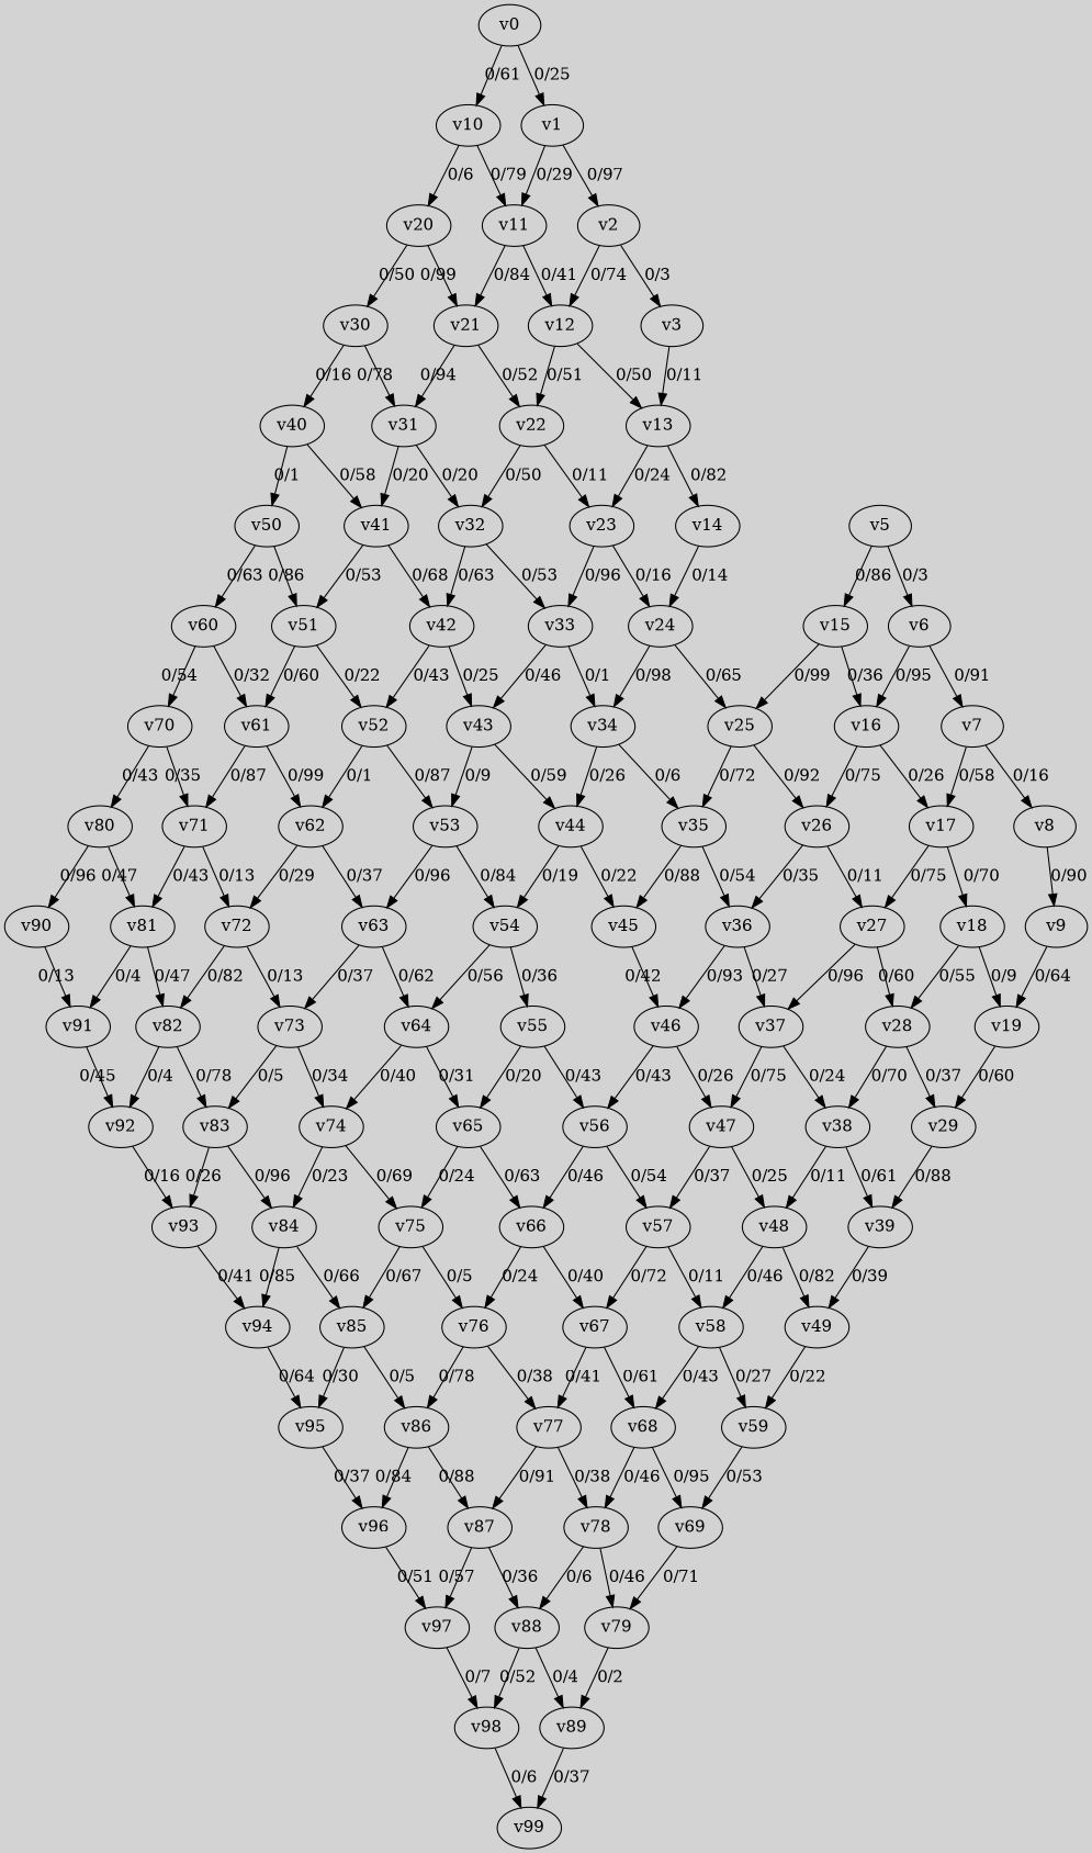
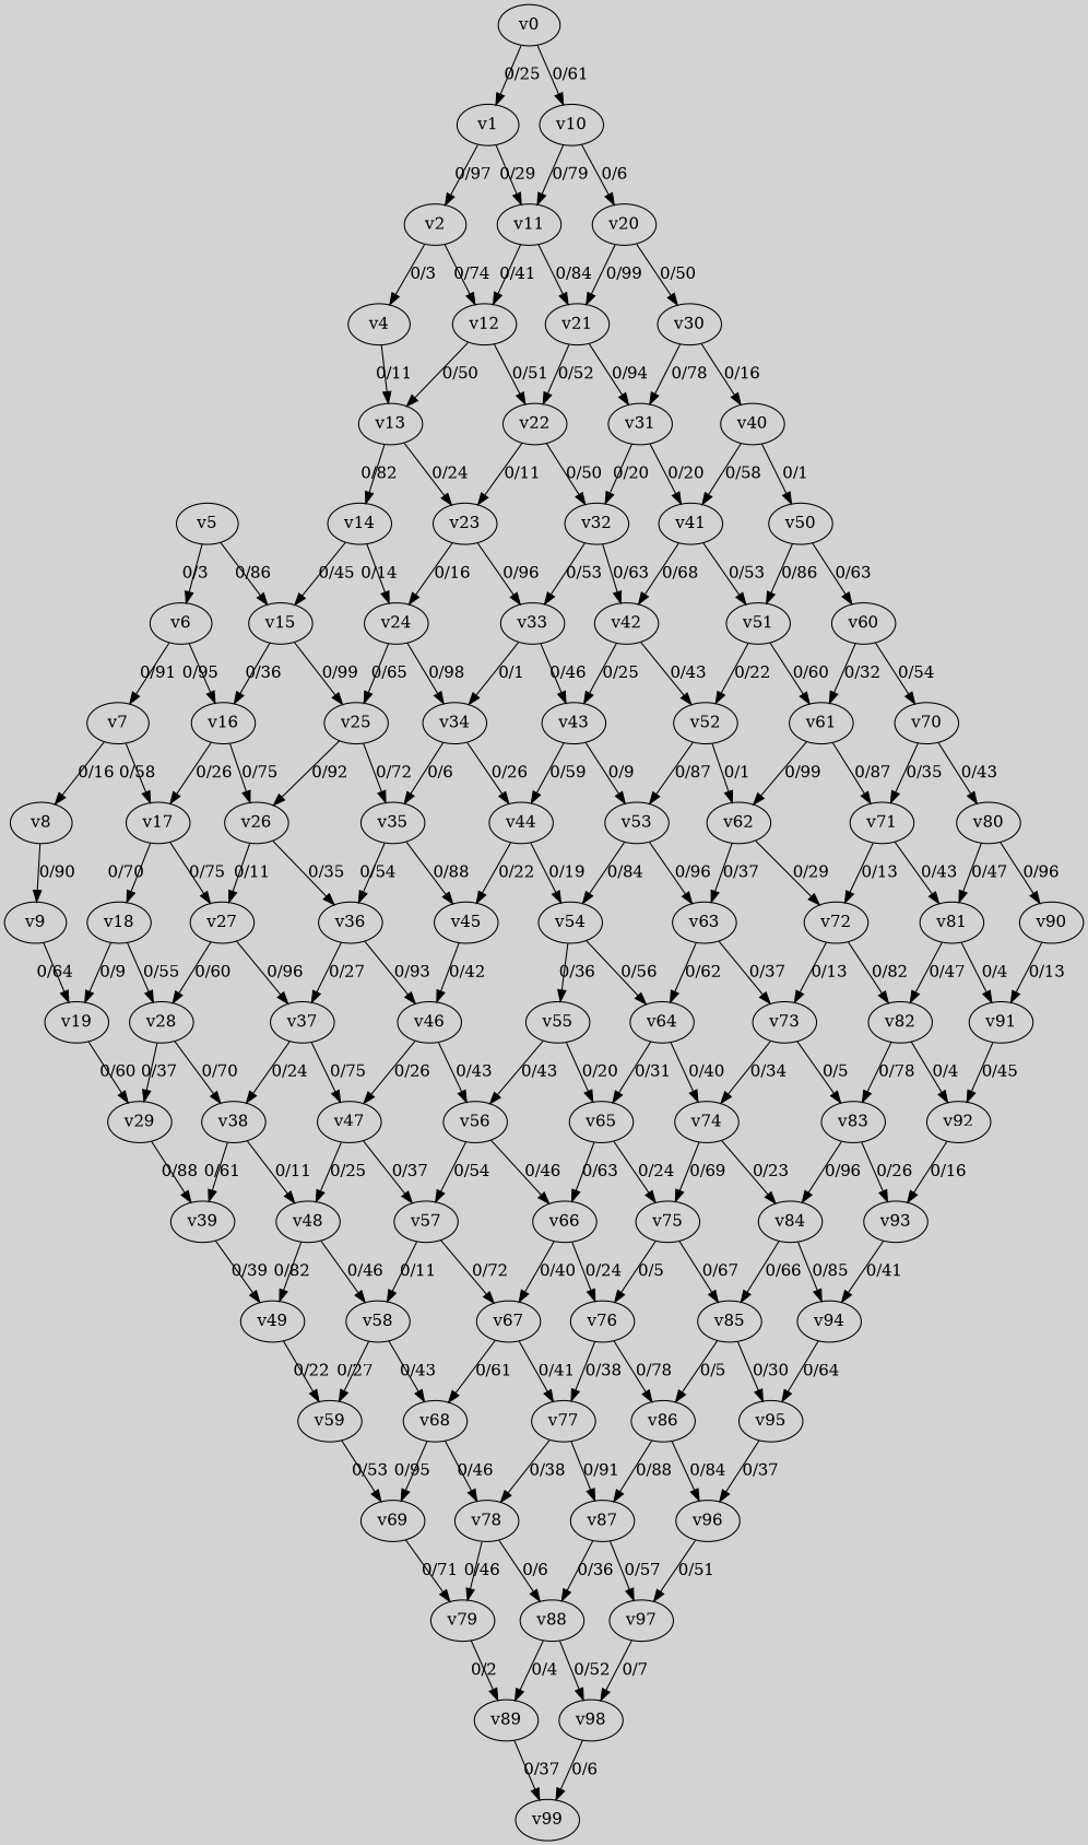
  digraph {
    bgcolor=lightgray
    fontname="DejaVu Serif"
    splines=line
    node [fontname="DejaVu Serif" style=filled]
    edge [fontname="DejaVu Serif"]
    v0
    v1
    v10
    v2
    v11
    v20
-   v3
+   v3 [label=v4]
    v12
    v21
    v13
    v22
    v14
    v23
    v5
    v6
    v15
    v24
    v7
    v16
    v25
    v8
    v17
    v26
    v9
    v18
    v27
    v19
    v28
    v29
    v30
    v31
    v32
    v33
    v34
    v35
    v36
    v37
    v38
    v39
    v40
    v41
    v42
    v43
    v44
    v45
    v46
    v47
    v48
    v49
    v50
    v51
    v52
    v53
    v54
    v56
    v57
    v58
    v59
    v60
    v61
    v62
    v63
    v55
    v64
    v65
    v66
    v67
    v68
    v69
    v70
    v71
    v72
    v73
    v74
    v75
    v76
    v77
    v78
    v79
    v80
    v81
    v82
    v83
    v84
    v85
    v86
    v87
    v88
    v89
    v90
    v91
    v92
    v93
    v94
    v95
    v96
    v97
    v98
    v99
    v0 -> v1 [label="0/25"]
    v0 -> v10 [label="0/61"]
    v1 -> v2 [label="0/97"]
    v1 -> v11 [label="0/29"]
    v10 -> v11 [label="0/79"]
    v10 -> v20 [label="0/6"]
    v2 -> v3 [label="0/3"]
    v2 -> v12 [label="0/74"]
    v11 -> v12 [label="0/41"]
    v11 -> v21 [label="0/84"]
    v20 -> v21 [label="0/99"]
    v20 -> v30 [label="0/50"]
    v3 -> v13 [label="0/11"]
    v12 -> v13 [label="0/50"]
    v12 -> v22 [label="0/51"]
    v21 -> v22 [label="0/52"]
    v21 -> v31 [label="0/94"]
    v13 -> v14 [label="0/82"]
    v13 -> v23 [label="0/24"]
    v22 -> v23 [label="0/11"]
    v22 -> v32 [label="0/50"]
+   v14 -> v15 [label="0/45"]
    v14 -> v24 [label="0/14"]
    v23 -> v24 [label="0/16"]
    v23 -> v33 [label="0/96"]
    v5 -> v6 [label="0/3"]
    v5 -> v15 [label="0/86"]
    v6 -> v7 [label="0/91"]
    v6 -> v16 [label="0/95"]
    v15 -> v16 [label="0/36"]
    v15 -> v25 [label="0/99"]
    v24 -> v25 [label="0/65"]
    v24 -> v34 [label="0/98"]
    v7 -> v8 [label="0/16"]
    v7 -> v17 [label="0/58"]
    v16 -> v17 [label="0/26"]
    v16 -> v26 [label="0/75"]
    v25 -> v26 [label="0/92"]
    v25 -> v35 [label="0/72"]
    v8 -> v9 [label="0/90"]
    v17 -> v18 [label="0/70"]
    v17 -> v27 [label="0/75"]
    v26 -> v27 [label="0/11"]
    v26 -> v36 [label="0/35"]
    v9 -> v19 [label="0/64"]
    v18 -> v19 [label="0/9"]
    v18 -> v28 [label="0/55"]
    v27 -> v28 [label="0/60"]
    v27 -> v37 [label="0/96"]
    v19 -> v29 [label="0/60"]
    v28 -> v29 [label="0/37"]
    v28 -> v38 [label="0/70"]
    v29 -> v39 [label="0/88"]
    v30 -> v31 [label="0/78"]
    v30 -> v40 [label="0/16"]
    v31 -> v32 [label="0/20"]
    v31 -> v41 [label="0/20"]
    v32 -> v33 [label="0/53"]
    v32 -> v42 [label="0/63"]
    v33 -> v34 [label="0/1"]
    v33 -> v43 [label="0/46"]
    v34 -> v35 [label="0/6"]
    v34 -> v44 [label="0/26"]
    v35 -> v36 [label="0/54"]
    v35 -> v45 [label="0/88"]
    v36 -> v37 [label="0/27"]
    v36 -> v46 [label="0/93"]
    v37 -> v38 [label="0/24"]
    v37 -> v47 [label="0/75"]
    v38 -> v39 [label="0/61"]
    v38 -> v48 [label="0/11"]
    v39 -> v49 [label="0/39"]
    v40 -> v41 [label="0/58"]
    v40 -> v50 [label="0/1"]
    v41 -> v42 [label="0/68"]
    v41 -> v51 [label="0/53"]
    v42 -> v43 [label="0/25"]
    v42 -> v52 [label="0/43"]
    v43 -> v44 [label="0/59"]
    v43 -> v53 [label="0/9"]
    v44 -> v45 [label="0/22"]
    v44 -> v54 [label="0/19"]
    v45 -> v46 [label="0/42"]
    v46 -> v47 [label="0/26"]
    v46 -> v56 [label="0/43"]
    v47 -> v48 [label="0/25"]
    v47 -> v57 [label="0/37"]
    v48 -> v49 [label="0/82"]
    v48 -> v58 [label="0/46"]
    v49 -> v59 [label="0/22"]
    v50 -> v51 [label="0/86"]
    v50 -> v60 [label="0/63"]
    v51 -> v52 [label="0/22"]
    v51 -> v61 [label="0/60"]
    v52 -> v53 [label="0/87"]
    v52 -> v62 [label="0/1"]
    v53 -> v54 [label="0/84"]
    v53 -> v63 [label="0/96"]
    v54 -> v55 [label="0/36"]
    v54 -> v64 [label="0/56"]
    v56 -> v57 [label="0/54"]
    v56 -> v66 [label="0/46"]
    v57 -> v58 [label="0/11"]
    v57 -> v67 [label="0/72"]
    v58 -> v59 [label="0/27"]
    v58 -> v68 [label="0/43"]
    v59 -> v69 [label="0/53"]
    v60 -> v61 [label="0/32"]
    v60 -> v70 [label="0/54"]
    v61 -> v62 [label="0/99"]
    v61 -> v71 [label="0/87"]
    v62 -> v63 [label="0/37"]
    v62 -> v72 [label="0/29"]
    v63 -> v64 [label="0/62"]
    v63 -> v73 [label="0/37"]
    v55 -> v56 [label="0/43"]
    v55 -> v65 [label="0/20"]
    v64 -> v65 [label="0/31"]
    v64 -> v74 [label="0/40"]
    v65 -> v66 [label="0/63"]
    v65 -> v75 [label="0/24"]
    v66 -> v67 [label="0/40"]
    v66 -> v76 [label="0/24"]
    v67 -> v68 [label="0/61"]
    v67 -> v77 [label="0/41"]
    v68 -> v69 [label="0/95"]
    v68 -> v78 [label="0/46"]
    v69 -> v79 [label="0/71"]
    v70 -> v71 [label="0/35"]
    v70 -> v80 [label="0/43"]
    v71 -> v72 [label="0/13"]
    v71 -> v81 [label="0/43"]
    v72 -> v73 [label="0/13"]
    v72 -> v82 [label="0/82"]
    v73 -> v74 [label="0/34"]
    v73 -> v83 [label="0/5"]
    v74 -> v75 [label="0/69"]
    v74 -> v84 [label="0/23"]
    v75 -> v76 [label="0/5"]
    v75 -> v85 [label="0/67"]
    v76 -> v77 [label="0/38"]
    v76 -> v86 [label="0/78"]
    v77 -> v78 [label="0/38"]
    v77 -> v87 [label="0/91"]
    v78 -> v79 [label="0/46"]
    v78 -> v88 [label="0/6"]
    v79 -> v89 [label="0/2"]
    v80 -> v81 [label="0/47"]
    v80 -> v90 [label="0/96"]
    v81 -> v82 [label="0/47"]
    v81 -> v91 [label="0/4"]
    v82 -> v83 [label="0/78"]
    v82 -> v92 [label="0/4"]
    v83 -> v84 [label="0/96"]
    v83 -> v93 [label="0/26"]
    v84 -> v85 [label="0/66"]
    v84 -> v94 [label="0/85"]
    v85 -> v86 [label="0/5"]
    v85 -> v95 [label="0/30"]
    v86 -> v87 [label="0/88"]
    v86 -> v96 [label="0/84"]
    v87 -> v88 [label="0/36"]
    v87 -> v97 [label="0/57"]
    v88 -> v89 [label="0/4"]
    v88 -> v98 [label="0/52"]
    v89 -> v99 [label="0/37"]
    v90 -> v91 [label="0/13"]
    v91 -> v92 [label="0/45"]
    v92 -> v93 [label="0/16"]
    v93 -> v94 [label="0/41"]
    v94 -> v95 [label="0/64"]
    v95 -> v96 [label="0/37"]
    v96 -> v97 [label="0/51"]
    v97 -> v98 [label="0/7"]
    v98 -> v99 [label="0/6"]
  }
